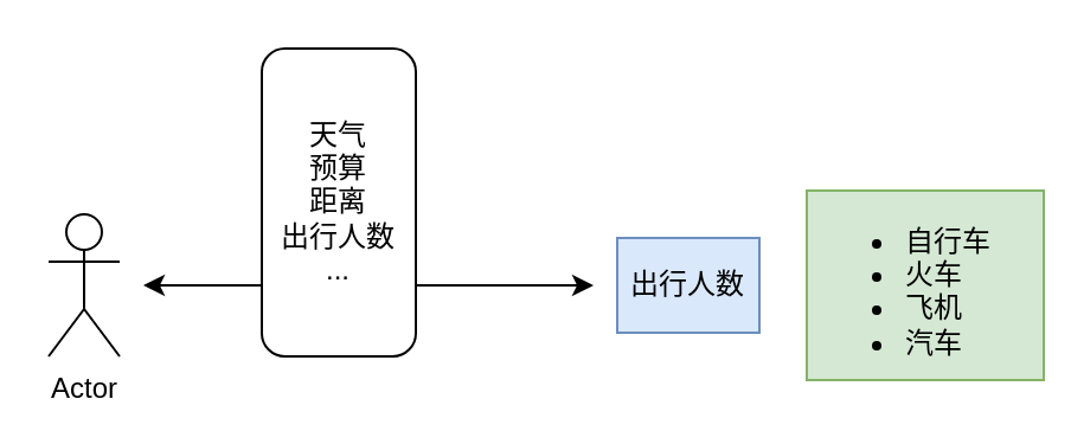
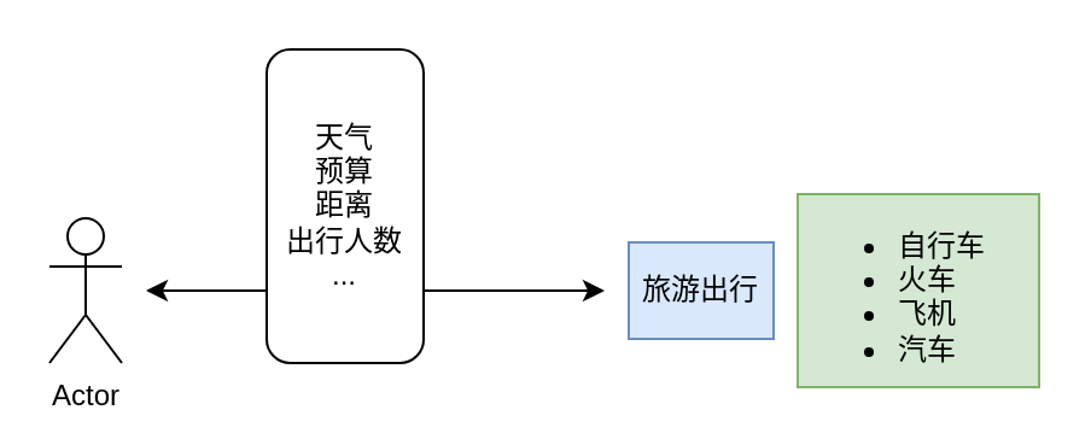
  <mxCell id="0" />
  <mxCell id="1" parent="0" />
  <mxCell id="2" value="Actor" style="shape=umlActor;verticalLabelPosition=bottom;verticalAlign=top;html=1;outlineConnect=0;" vertex="1" parent="1"><mxGeometry x="20" y="90" width="30" height="60" as="geometry" /></mxCell>
- <mxCell id="3" value="出行人数" style="text;html=1;strokeColor=#6c8ebf;fillColor=#dae8fc;align=center;verticalAlign=middle;whiteSpace=wrap;rounded=0;" vertex="1" parent="1"><mxGeometry x="260" y="100" width="60" height="40" as="geometry" /></mxCell>
+ <mxCell id="3" value="旅游出行" style="text;html=1;strokeColor=#6c8ebf;fillColor=#dae8fc;align=center;verticalAlign=middle;whiteSpace=wrap;rounded=0;" vertex="1" parent="1"><mxGeometry x="260" y="100" width="60" height="40" as="geometry" /></mxCell>
  <mxCell id="4" value="" style="endArrow=classic;startArrow=classic;html=1;rounded=0;" edge="1" parent="1"><mxGeometry width="50" height="50" relative="1" as="geometry"><mxPoint x="60" y="120" as="sourcePoint" /><mxPoint x="250" y="120" as="targetPoint" /></mxGeometry></mxCell>
- <mxCell id="5" value="&lt;ul&gt;&lt;li&gt;自行车&lt;/li&gt;&lt;li&gt;火车&lt;/li&gt;&lt;li&gt;飞机&lt;/li&gt;&lt;li&gt;汽车&lt;/li&gt;&lt;/ul&gt;" style="text;strokeColor=#82b366;fillColor=#d5e8d4;html=1;whiteSpace=wrap;verticalAlign=middle;overflow=hidden;fontStyle=0" vertex="1" parent="1"><mxGeometry x="340" y="80" width="100" height="80" as="geometry" /></mxCell>
+ <mxCell id="5" value="&lt;ul&gt;&lt;li&gt;自行车&lt;/li&gt;&lt;li&gt;火车&lt;/li&gt;&lt;li&gt;飞机&lt;/li&gt;&lt;li&gt;汽车&lt;/li&gt;&lt;/ul&gt;" style="text;strokeColor=#82b366;fillColor=#d5e8d4;html=1;whiteSpace=wrap;verticalAlign=middle;overflow=hidden;fontStyle=0" vertex="1" parent="1"><mxGeometry x="330" y="80" width="100" height="80" as="geometry" /></mxCell>
  <mxCell id="6" value="天气&lt;br&gt;预算&lt;br&gt;距离&lt;br&gt;出行人数&lt;br&gt;..." style="rounded=1;whiteSpace=wrap;html=1;align=center;" vertex="1" parent="1"><mxGeometry x="110" y="20" width="65" height="130" as="geometry" /></mxCell>
